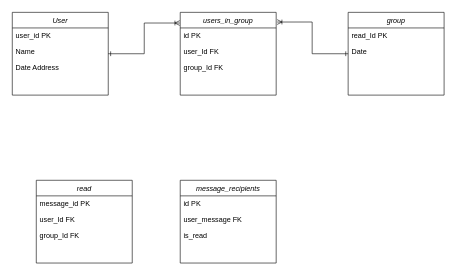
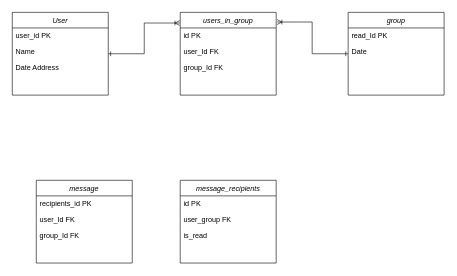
  <mxCell id="0" />
  <mxCell id="1" parent="0" />
  <mxCell id="2" style="edgeStyle=orthogonalEdgeStyle;rounded=0;orthogonalLoop=1;jettySize=auto;html=1;fontSize=14;startArrow=ERoneToMany;startFill=0;endArrow=ERone;endFill=0;exitX=-0.005;exitY=0.129;exitDx=0;exitDy=0;exitPerimeter=0;" edge="1" parent="1" source="7" target="3"><mxGeometry relative="1" as="geometry" /></mxCell>
  <mxCell id="3" value="User" style="swimlane;fontStyle=2;align=center;verticalAlign=top;childLayout=stackLayout;horizontal=1;startSize=26;horizontalStack=0;resizeParent=1;resizeLast=0;collapsible=1;marginBottom=0;rounded=0;shadow=0;strokeWidth=1;" vertex="1" parent="1"><mxGeometry x="20" y="20" width="160" height="138" as="geometry"><mxRectangle x="230" y="140" width="160" height="26" as="alternateBounds" /></mxGeometry></mxCell>
  <mxCell id="4" value="user_id PK" style="text;align=left;verticalAlign=top;spacingLeft=4;spacingRight=4;overflow=hidden;rotatable=0;points=[[0,0.5],[1,0.5]];portConstraint=eastwest;" vertex="1" parent="3"><mxGeometry y="26" width="160" height="26" as="geometry" /></mxCell>
  <mxCell id="5" value="Name" style="text;align=left;verticalAlign=top;spacingLeft=4;spacingRight=4;overflow=hidden;rotatable=0;points=[[0,0.5],[1,0.5]];portConstraint=eastwest;" vertex="1" parent="3"><mxGeometry y="52" width="160" height="26" as="geometry" /></mxCell>
  <mxCell id="6" value="Date Address" style="text;align=left;verticalAlign=top;spacingLeft=4;spacingRight=4;overflow=hidden;rotatable=0;points=[[0,0.5],[1,0.5]];portConstraint=eastwest;rounded=0;shadow=0;html=0;" vertex="1" parent="3"><mxGeometry y="78" width="160" height="26" as="geometry" /></mxCell>
  <mxCell id="7" value="users_in_group" style="swimlane;fontStyle=2;align=center;verticalAlign=top;childLayout=stackLayout;horizontal=1;startSize=26;horizontalStack=0;resizeParent=1;resizeLast=0;collapsible=1;marginBottom=0;rounded=0;shadow=0;strokeWidth=1;" vertex="1" parent="1"><mxGeometry x="300" y="20" width="160" height="138" as="geometry"><mxRectangle x="230" y="140" width="160" height="26" as="alternateBounds" /></mxGeometry></mxCell>
  <mxCell id="8" value="id PK" style="text;align=left;verticalAlign=top;spacingLeft=4;spacingRight=4;overflow=hidden;rotatable=0;points=[[0,0.5],[1,0.5]];portConstraint=eastwest;" vertex="1" parent="7"><mxGeometry y="26" width="160" height="26" as="geometry" /></mxCell>
  <mxCell id="9" value="user_Id FK" style="text;align=left;verticalAlign=top;spacingLeft=4;spacingRight=4;overflow=hidden;rotatable=0;points=[[0,0.5],[1,0.5]];portConstraint=eastwest;" vertex="1" parent="7"><mxGeometry y="52" width="160" height="26" as="geometry" /></mxCell>
  <mxCell id="10" value="group_Id FK" style="text;align=left;verticalAlign=top;spacingLeft=4;spacingRight=4;overflow=hidden;rotatable=0;points=[[0,0.5],[1,0.5]];portConstraint=eastwest;" vertex="1" parent="7"><mxGeometry y="78" width="160" height="26" as="geometry" /></mxCell>
  <mxCell id="11" style="edgeStyle=orthogonalEdgeStyle;rounded=0;orthogonalLoop=1;jettySize=auto;html=1;fontSize=14;startArrow=ERoneToMany;startFill=0;endArrow=ERone;endFill=0;exitX=1.01;exitY=0.117;exitDx=0;exitDy=0;exitPerimeter=0;" edge="1" parent="1" source="7" target="12"><mxGeometry relative="1" as="geometry" /></mxCell>
  <mxCell id="12" value="group" style="swimlane;fontStyle=2;align=center;verticalAlign=top;childLayout=stackLayout;horizontal=1;startSize=26;horizontalStack=0;resizeParent=1;resizeLast=0;collapsible=1;marginBottom=0;rounded=0;shadow=0;strokeWidth=1;" vertex="1" parent="1"><mxGeometry x="580" y="20" width="160" height="138" as="geometry"><mxRectangle x="230" y="140" width="160" height="26" as="alternateBounds" /></mxGeometry></mxCell>
  <mxCell id="13" value="read_Id PK" style="text;align=left;verticalAlign=top;spacingLeft=4;spacingRight=4;overflow=hidden;rotatable=0;points=[[0,0.5],[1,0.5]];portConstraint=eastwest;" vertex="1" parent="12"><mxGeometry y="26" width="160" height="26" as="geometry" /></mxCell>
  <mxCell id="14" value="Date" style="text;align=left;verticalAlign=top;spacingLeft=4;spacingRight=4;overflow=hidden;rotatable=0;points=[[0,0.5],[1,0.5]];portConstraint=eastwest;" vertex="1" parent="12"><mxGeometry y="52" width="160" height="26" as="geometry" /></mxCell>
  <mxCell id="15" value="message_recipients" style="swimlane;fontStyle=2;align=center;verticalAlign=top;childLayout=stackLayout;horizontal=1;startSize=26;horizontalStack=0;resizeParent=1;resizeLast=0;collapsible=1;marginBottom=0;rounded=0;shadow=0;strokeWidth=1;" vertex="1" parent="1"><mxGeometry x="300" y="300" width="160" height="138" as="geometry"><mxRectangle x="230" y="140" width="160" height="26" as="alternateBounds" /></mxGeometry></mxCell>
  <mxCell id="16" value="id PK" style="text;align=left;verticalAlign=top;spacingLeft=4;spacingRight=4;overflow=hidden;rotatable=0;points=[[0,0.5],[1,0.5]];portConstraint=eastwest;" vertex="1" parent="15"><mxGeometry y="26" width="160" height="26" as="geometry" /></mxCell>
- <mxCell id="17" value="user_message FK" style="text;align=left;verticalAlign=top;spacingLeft=4;spacingRight=4;overflow=hidden;rotatable=0;points=[[0,0.5],[1,0.5]];portConstraint=eastwest;" vertex="1" parent="15"><mxGeometry y="52" width="160" height="26" as="geometry" /></mxCell>
+ <mxCell id="17" value="user_group FK" style="text;align=left;verticalAlign=top;spacingLeft=4;spacingRight=4;overflow=hidden;rotatable=0;points=[[0,0.5],[1,0.5]];portConstraint=eastwest;" vertex="1" parent="15"><mxGeometry y="52" width="160" height="26" as="geometry" /></mxCell>
  <mxCell id="18" value="is_read" style="text;align=left;verticalAlign=top;spacingLeft=4;spacingRight=4;overflow=hidden;rotatable=0;points=[[0,0.5],[1,0.5]];portConstraint=eastwest;" vertex="1" parent="15"><mxGeometry y="78" width="160" height="26" as="geometry" /></mxCell>
- <mxCell id="19" value="read" style="swimlane;fontStyle=2;align=center;verticalAlign=top;childLayout=stackLayout;horizontal=1;startSize=26;horizontalStack=0;resizeParent=1;resizeLast=0;collapsible=1;marginBottom=0;rounded=0;shadow=0;strokeWidth=1;" vertex="1" parent="1"><mxGeometry x="60" y="300" width="160" height="138" as="geometry"><mxRectangle x="230" y="140" width="160" height="26" as="alternateBounds" /></mxGeometry></mxCell>
- <mxCell id="20" value="message_id PK" style="text;align=left;verticalAlign=top;spacingLeft=4;spacingRight=4;overflow=hidden;rotatable=0;points=[[0,0.5],[1,0.5]];portConstraint=eastwest;" vertex="1" parent="19"><mxGeometry y="26" width="160" height="26" as="geometry" /></mxCell>
+ <mxCell id="19" value="message" style="swimlane;fontStyle=2;align=center;verticalAlign=top;childLayout=stackLayout;horizontal=1;startSize=26;horizontalStack=0;resizeParent=1;resizeLast=0;collapsible=1;marginBottom=0;rounded=0;shadow=0;strokeWidth=1;" vertex="1" parent="1"><mxGeometry x="60" y="300" width="160" height="138" as="geometry"><mxRectangle x="230" y="140" width="160" height="26" as="alternateBounds" /></mxGeometry></mxCell>
+ <mxCell id="20" value="recipients_id PK" style="text;align=left;verticalAlign=top;spacingLeft=4;spacingRight=4;overflow=hidden;rotatable=0;points=[[0,0.5],[1,0.5]];portConstraint=eastwest;" vertex="1" parent="19"><mxGeometry y="26" width="160" height="26" as="geometry" /></mxCell>
  <mxCell id="21" value="user_Id FK" style="text;align=left;verticalAlign=top;spacingLeft=4;spacingRight=4;overflow=hidden;rotatable=0;points=[[0,0.5],[1,0.5]];portConstraint=eastwest;" vertex="1" parent="19"><mxGeometry y="52" width="160" height="26" as="geometry" /></mxCell>
  <mxCell id="22" value="group_Id FK" style="text;align=left;verticalAlign=top;spacingLeft=4;spacingRight=4;overflow=hidden;rotatable=0;points=[[0,0.5],[1,0.5]];portConstraint=eastwest;" vertex="1" parent="19"><mxGeometry y="78" width="160" height="26" as="geometry" /></mxCell>
